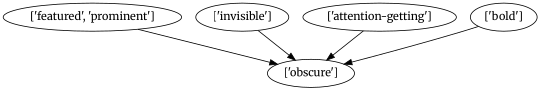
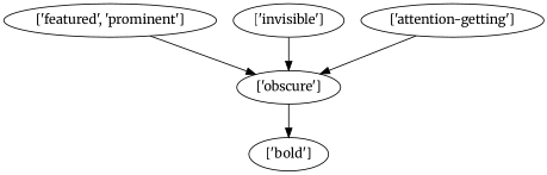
  strict digraph {
    fontname=Merriweather
    node [fontname=Merriweather]
    edge [fontname=Merriweather]
    "['featured', 'prominent']"
    "['obscure']"
    "['invisible']"
    "['attention-getting']"
    "['bold']"
    "['featured', 'prominent']" -> "['obscure']"
    "['invisible']" -> "['obscure']"
    "['attention-getting']" -> "['obscure']"
-   "['bold']" -> "['obscure']"
+   "['obscure']" -> "['bold']"
  }
